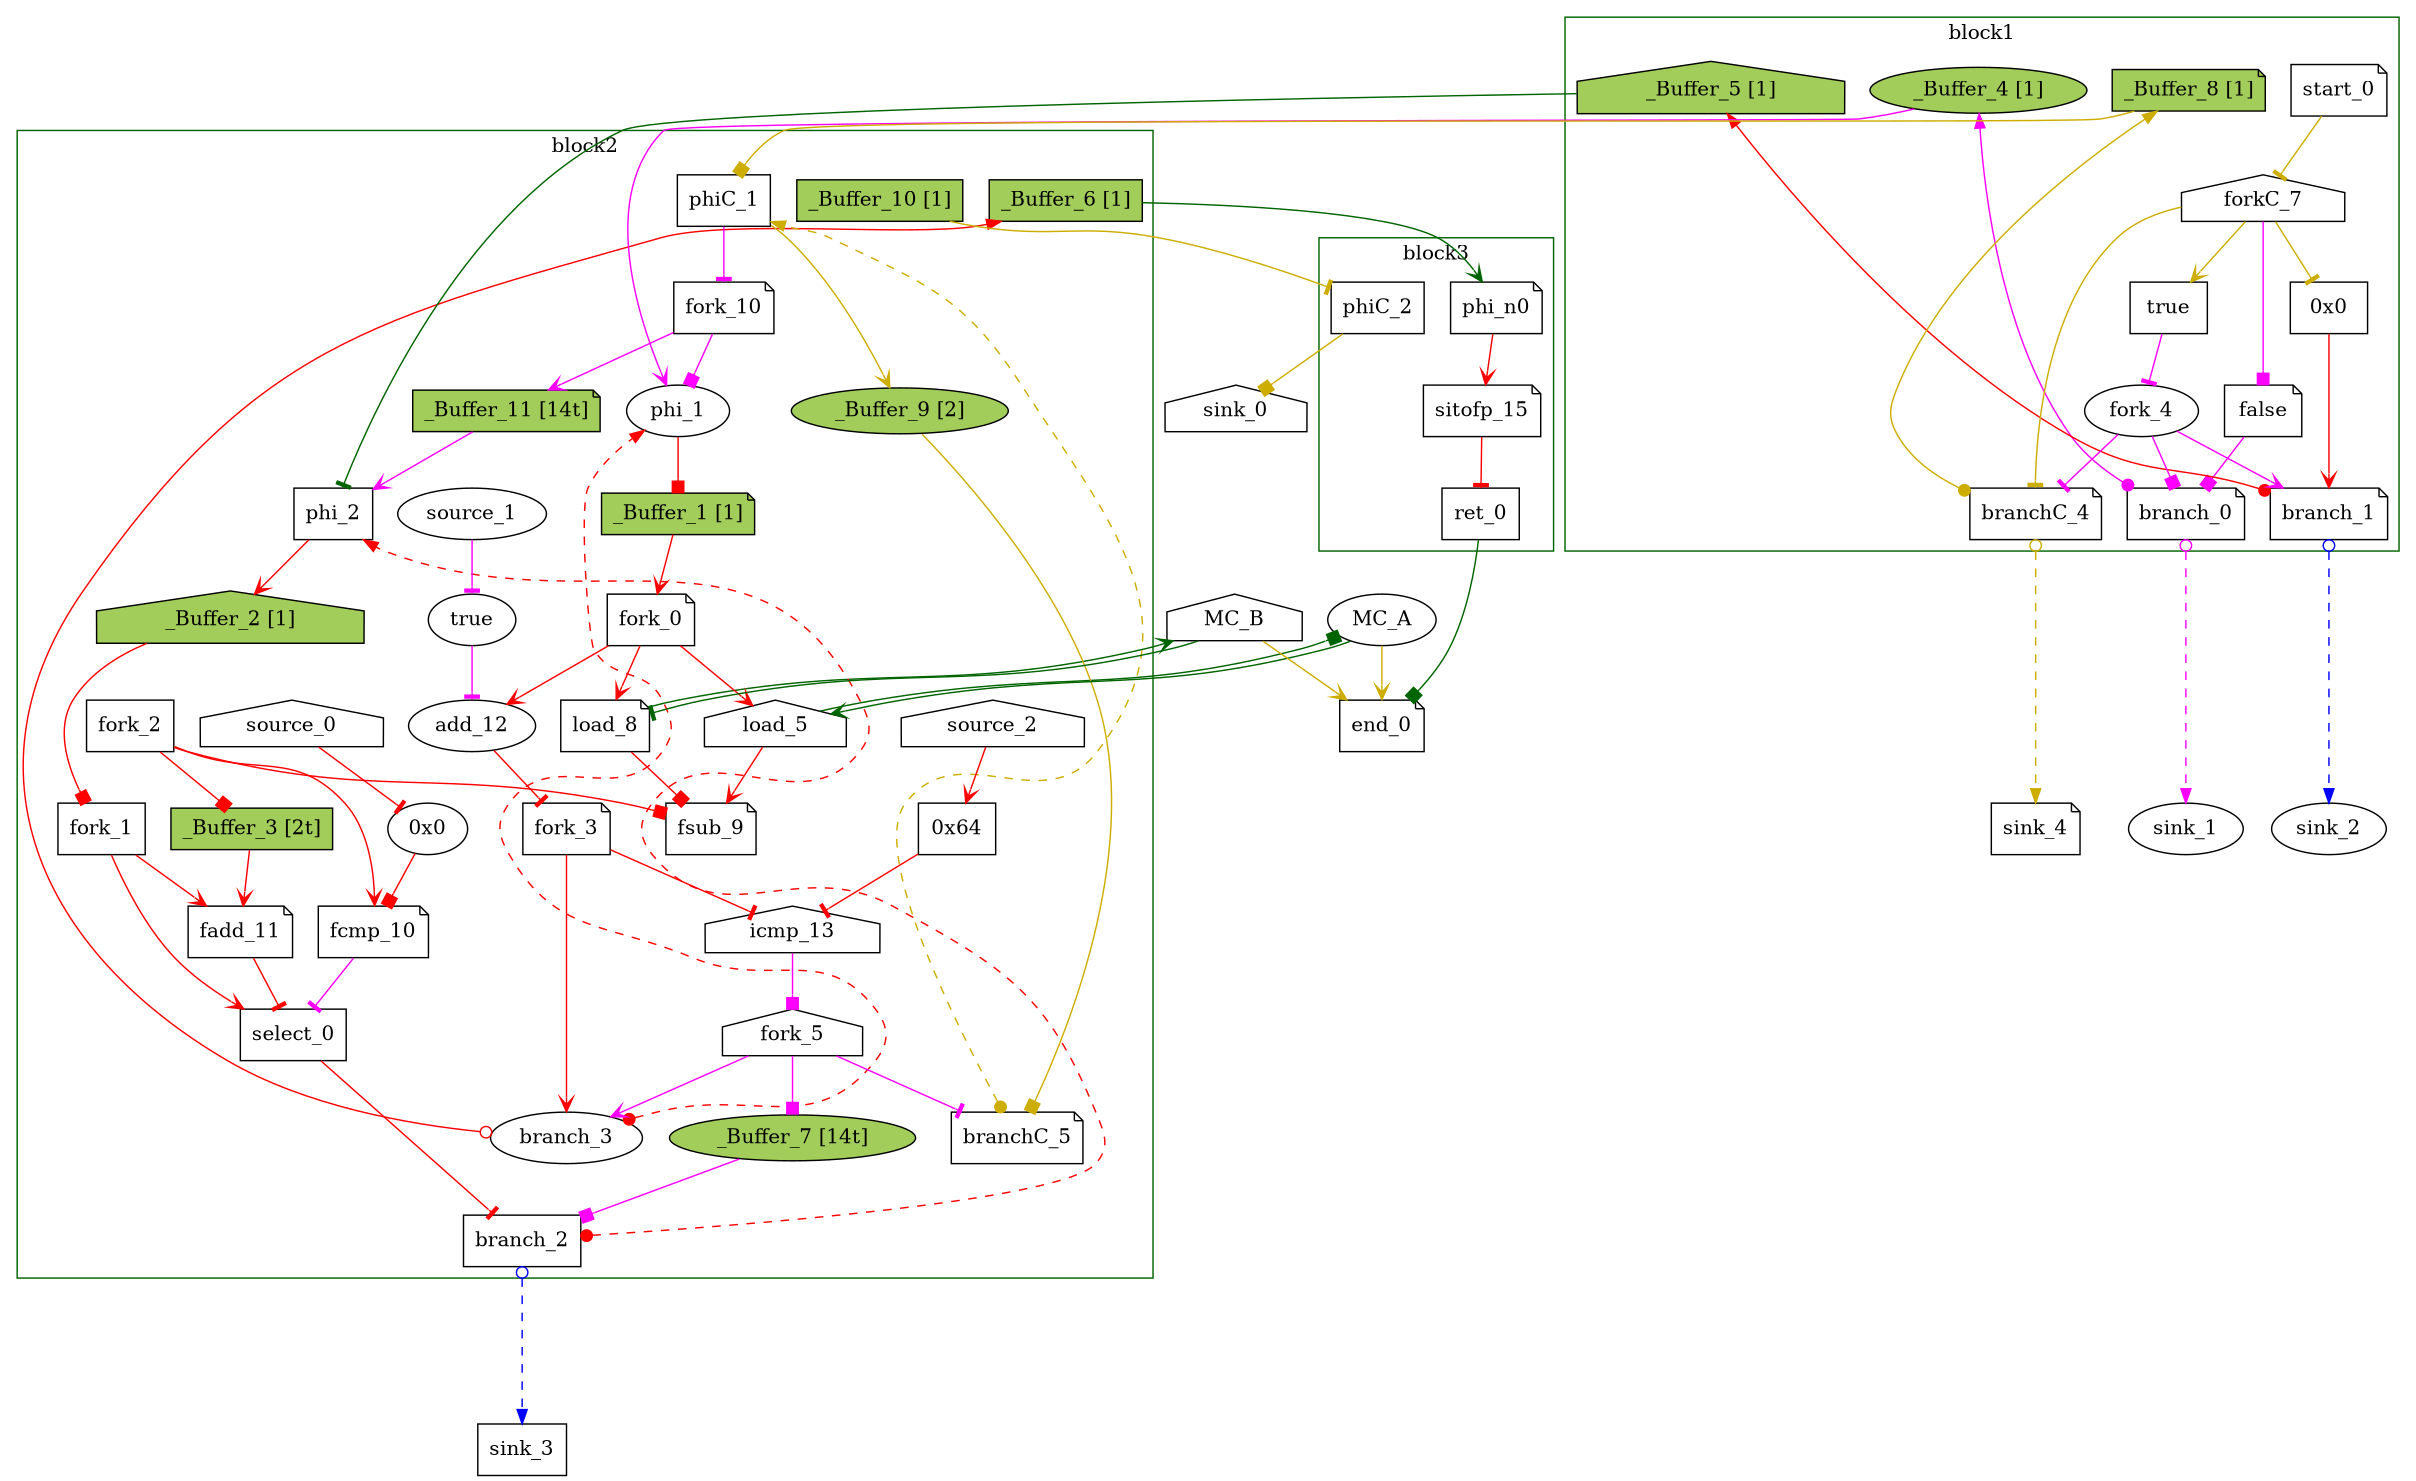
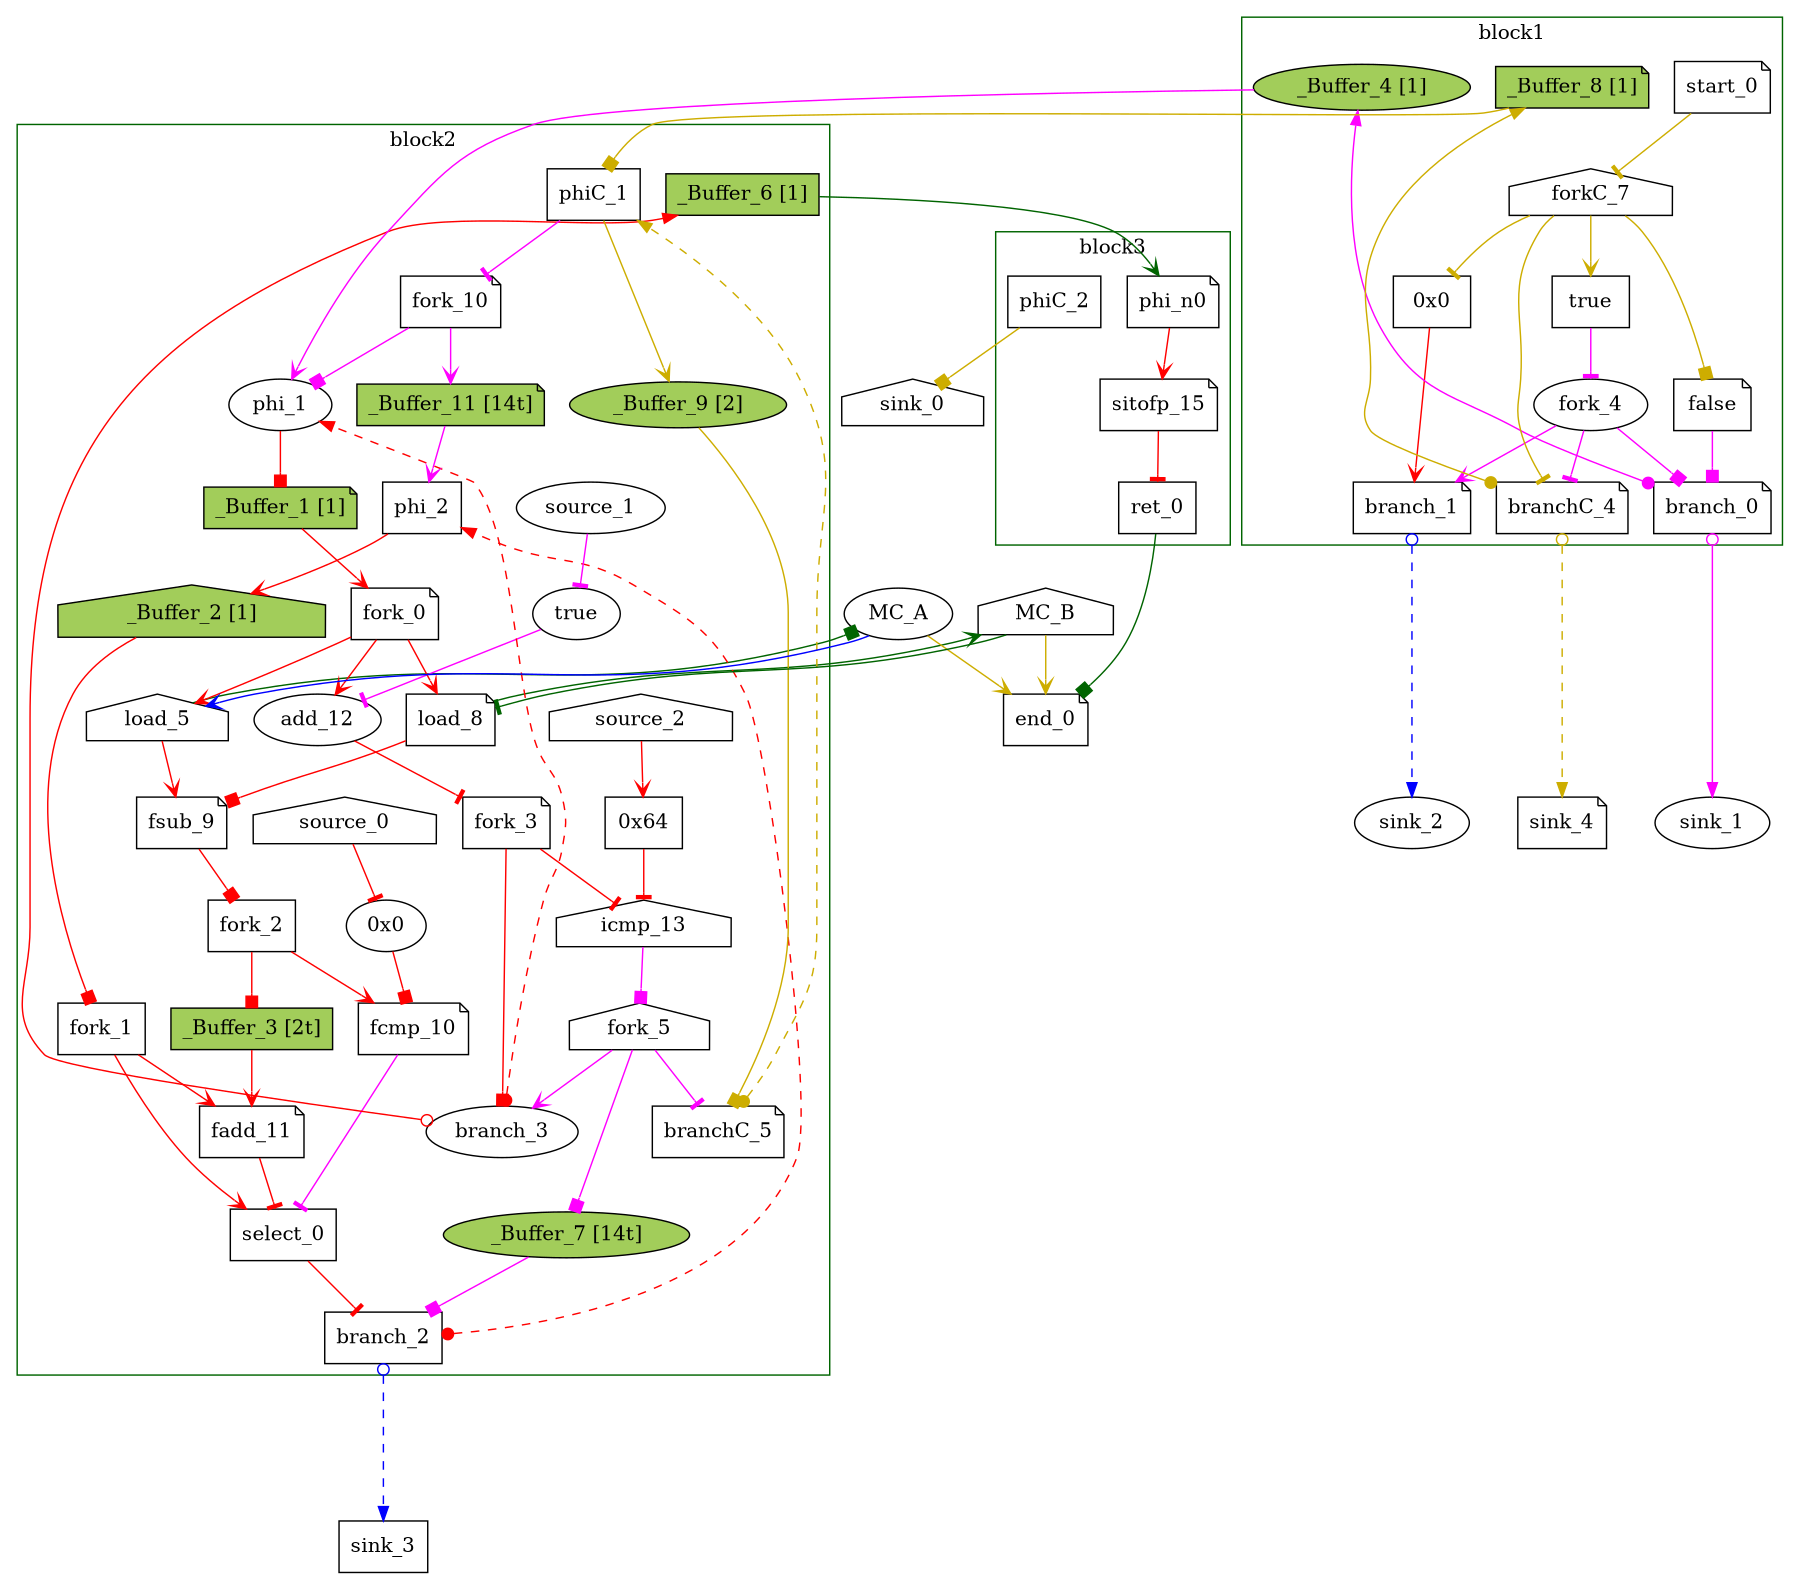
  digraph {
    node [bbID=2 in="in1:32" out="out1:32" shape=note type=Buffer]
    edge [arrowhead=vee color=red from=out1 to=in1]
    phi_1 [delay=0.366 in="in1?:1 in2:7 in3:7" out="out1:7" shape=ellipse type=Mux]
    phi_2 [delay=0.366 in="in1?:1 in2:32 in3:32" retimingDiff=14 shape=box type=Mux]
    load_5 [in="in1:32 in2:7" latency=2 offset=0 op=mc_load_op out="out1:32 out2:7" portID=0 retimingDiff=2 shape=house type=Operator]
    load_8 [in="in1:32 in2:7" latency=2 offset=0 op=mc_load_op out="out1:32 out2:7" portID=0 retimingDiff=2 type=Operator]
    fsub_9 [delay=0.966 in="in1:32 in2:32" latency=10 op=fsub_op retimingDiff=10 type=Operator]
    n6 [label="0x0" retimingDiff=13 shape=ellipse type=Constant value="0x0"]
    fcmp_10 [delay=0.966 in="in1:32 in2:32" latency=2 op=fcmp_oge_op out="out1:1" retimingDiff=2 type=Operator]
    fadd_11 [delay=0.966 in="in1:32 in2:32" latency=10 op=fadd_op retimingDiff=10 type=Operator]
    select_0 [in="in1?:1 in2+:32 in3-:32" op=select_op retimingDiff=15 shape=box type=Operator]
    n10 [in="in1:1" label=true out="out1:1" retimingDiff=1 shape=ellipse type=Constant value="0x1"]
    add_12 [delay=1.693 in="in1:7 in2:7" op=add_op out="out1:7" retimingDiff=1 shape=ellipse type=Operator]
    n12 [in="in1:7" label="0x64" out="out1:7" retimingDiff=1 shape=box type=Constant value="0x64"]
    icmp_13 [delay=1.53 in="in1:7 in2:7" op=icmp_ult_op out="out1:1" retimingDiff=1 shape=house type=Operator]
    fork_0 [in="in1:7" out="out1:7 out2:7 out3:7" retimingDiff=1 type=Fork]
    fork_1 [out="out1:32 out2:32" retimingDiff=15 shape=box type=Fork]
    fork_2 [out="out1:32 out2:32" retimingDiff=13 shape=box type=Fork]
    fork_3 [in="in1:7" out="out1:7 out2:7" retimingDiff=1 type=Fork]
    branch_2 [in="in1:32 in2?:1" out="out1+:32 out2-:32" retimingDiff=15 shape=box type=Branch]
    branch_3 [in="in1:7 in2?:1" out="out1+:7 out2-:7" retimingDiff=1 shape=ellipse type=Branch]
    fork_5 [in="in1:1" out="out1:1 out2:1 out3:1" retimingDiff=1 shape=house type=Fork]
    phiC_1 [delay=0.166 in="in1:0 in2:0" out="out1:0 out2?:1" shape=box type=CntrlMerge]
    branchC_5 [in="in1:0 in2?:1" out="out1+:0 out2-:0" retimingDiff=1 type=Branch]
    source_0 [retimingDiff=13 shape=house type=Source in=""]
    source_1 [out="out1:1" retimingDiff=1 shape=ellipse type=Source in=""]
    source_2 [out="out1:7" retimingDiff=1 shape=house type=Source in=""]
    fork_10 [in="in1:1" out="out1:1 out2:1" type=Fork]
    n27 [fillcolor=darkolivegreen3 height=0.4 in="in1:7" label="_Buffer_1 [1]" out="out1:7" slots=1 style=filled transparent=false]
    n28 [fillcolor=darkolivegreen3 height=0.4 label="_Buffer_2 [1]" shape=house slots=1 style=filled transparent=false]
    n29 [fillcolor=darkolivegreen3 height=0.4 label="_Buffer_3 [2t]" shape=box slots=2 style=filled transparent=true]
    n30 [fillcolor=darkolivegreen3 height=0.4 in="in1:7" label="_Buffer_6 [1]" out="out1:7" shape=box slots=1 style=filled transparent=false]
    n31 [fillcolor=darkolivegreen3 height=0.4 in="in1:1" label="_Buffer_7 [14t]" out="out1:1" shape=ellipse slots=14 style=filled transparent=true]
    n32 [fillcolor=darkolivegreen3 height=0.4 in="in1:0" label="_Buffer_9 [2]" out="out1:0" shape=ellipse slots=2 style=filled transparent=false]
-   n33 [fillcolor=darkolivegreen3 height=0.4 in="in1:0" label="_Buffer_10 [1]" out="out1:0" shape=box slots=1 style=filled transparent=false]
    n34 [fillcolor=darkolivegreen3 height=0.4 in="in1:1" label="_Buffer_11 [14t]" out="out1:1" slots=14 style=filled transparent=true]
    n35 [bbID=1 in="in1:1" label=true out="out1:1" shape=box type=Constant value="0x1"]
    n36 [bbID=1 in="in1:1" label=false out="out1:1" type=Constant value="0x0"]
    n37 [bbID=1 label="0x0" shape=box type=Constant value="0x0"]
    branch_0 [bbID=1 in="in1:1 in2?:1" out="out1+:1 out2-:1" type=Branch]
    branch_1 [bbID=1 in="in1:32 in2?:1" out="out1+:32 out2-:32" type=Branch]
    fork_4 [bbID=1 in="in1:1" out="out1:1 out2:1 out3:1" shape=ellipse type=Fork]
    start_0 [bbID=1 in="in1:0" out="out1:0" type=Entry]
    forkC_7 [bbID=1 in="in1:0" out="out1:0 out2:0 out3:0 out4:0" shape=house type=Fork]
    branchC_4 [bbID=1 in="in1:0 in2?:1" out="out1+:0 out2-:0" type=Branch]
    n44 [bbID=1 fillcolor=darkolivegreen3 height=0.4 in="in1:1" label="_Buffer_4 [1]" out="out1:1" shape=ellipse slots=1 style=filled transparent=false]
-   n45 [bbID=1 fillcolor=darkolivegreen3 height=0.4 label="_Buffer_5 [1]" shape=house slots=1 style=filled transparent=false]
    n46 [bbID=1 fillcolor=darkolivegreen3 height=0.4 in="in1:0" label="_Buffer_8 [1]" out="out1:0" slots=1 style=filled transparent=false]
    sitofp_15 [bbID=3 op=sitofp_op type=Operator]
    ret_0 [bbID=3 op=ret_op shape=box type=Operator]
    phi_n0 [bbID=3 in="in1:7" out="out1:7" type=Merge]
    phiC_2 [bbID=3 delay=0.166 in="in1:0" out="out1:0" shape=box type=Merge]
    MC_A [bbID=0 bbcount=0 in="in1:7*l0a" ldcount=1 memory=A out="out1:32*l0d out2:0*e" shape=ellipse stcount=0 type=MC]
    MC_B [bbID=0 bbcount=0 in="in1:7*l0a" ldcount=1 memory=B out="out1:32*l0d out2:0*e" shape=house stcount=0 type=MC]
    sink_3 [bbID=0 shape=box type=Sink out=""]
    sink_1 [bbID=0 in="in1:1" shape=ellipse type=Sink out=""]
    sink_2 [bbID=0 shape=ellipse type=Sink out=""]
    sink_4 [bbID=0 in="in1:0" type=Sink out=""]
    end_0 [bbID=0 in="in1:0*e in2:0*e in3:32" type=Exit]
    sink_0 [bbID=0 in="in1:0" shape=house type=Sink out=""]
    subgraph cluster_1 {
      color=darkgreen
      label=block2
      phi_1
      phi_2
      load_5
      load_8
      fsub_9
      n6
      fcmp_10
      fadd_11
      select_0
      n10
      add_12
      n12
      icmp_13
      fork_0
      fork_1
      fork_2
      fork_3
      branch_2
      branch_3
      fork_5
      phiC_1
      branchC_5
      source_0
      source_1
      source_2
      fork_10
      n27
      n28
      n29
      n30
      n31
      n32
-     n33
      n34
    }
    subgraph cluster_2 {
      color=darkgreen
      label=block1
      n35
      n36
      n37
      branch_0
      branch_1
      fork_4
      start_0
      forkC_7
      branchC_4
      n44
-     n45
      n46
    }
    subgraph cluster_3 {
      color=darkgreen
      label=block3
      sitofp_15
      ret_0
      phi_n0
      phiC_2
    }
    phi_1 -> n27 [arrowhead=box]
    phi_2 -> n28
    load_5 -> fsub_9
    load_5 -> MC_A [arrowhead=box color=darkgreen from=out2]
    load_8 -> fsub_9 [arrowhead=box to=in2]
    load_8 -> MC_B [color=darkgreen from=out2]
-   fork_2 -> fsub_9 [arrowhead=box]
+   fsub_9 -> fork_2 [arrowhead=box]
    n6 -> fcmp_10 [arrowhead=box to=in2]
    fcmp_10 -> select_0 [arrowhead=tee color=magenta]
    fadd_11 -> select_0 [arrowhead=tee to=in2]
    select_0 -> branch_2 [arrowhead=tee]
    n10 -> add_12 [arrowhead=tee color=magenta to=in2]
    add_12 -> fork_3 [arrowhead=tee]
    n12 -> icmp_13 [arrowhead=tee to=in2]
    icmp_13 -> fork_5 [arrowhead=box color=magenta]
    fork_0 -> load_5 [from=out2 to=in2]
    fork_0 -> load_8 [from=out3 to=in2]
    fork_0 -> add_12
    fork_1 -> fadd_11
    fork_1 -> select_0 [from=out2 to=in3]
    fork_2 -> fcmp_10
    fork_2 -> n29 [arrowhead=box from=out2]
    fork_3 -> icmp_13 [arrowhead=tee]
-   fork_3 -> branch_3 [from=out2]
+   fork_3 -> branch_3 [arrowhead=box from=out2]
    branch_2 -> phi_2 [arrowhead=normal arrowtail=dot constraint=false dir=both minlen=3 style=dashed to=in3]
    branch_2 -> sink_3 [arrowhead=normal arrowtail=odot color=blue dir=both from=out2 minlen=3 style=dashed]
    branch_3 -> phi_1 [arrowhead=normal arrowtail=dot constraint=false dir=both minlen=3 style=dashed to=in3]
    branch_3 -> n30 [arrowhead=normal arrowtail=odot constraint=false dir=both from=out2]
    fork_5 -> branch_3 [color=magenta to=in2]
    fork_5 -> branchC_5 [arrowhead=tee color=magenta from=out3 to=in2]
    fork_5 -> n31 [arrowhead=box color=magenta from=out2]
    phiC_1 -> fork_10 [arrowhead=tee color=magenta from=out2]
    phiC_1 -> n32 [color=gold3]
    branchC_5 -> phiC_1 [arrowhead=normal arrowtail=dot color=gold3 constraint=false dir=both minlen=3 style=dashed to=in2]
    source_0 -> n6 [arrowhead=tee]
    source_1 -> n10 [arrowhead=tee color=magenta]
    source_2 -> n12
    fork_10 -> phi_1 [arrowhead=box color=magenta]
    fork_10 -> n34 [color=magenta from=out2]
    n27 -> fork_0
    n28 -> fork_1 [arrowhead=box]
    n29 -> fadd_11 [to=in2]
    n30 -> phi_n0 [color=darkgreen]
    n31 -> branch_2 [arrowhead=box color=magenta to=in2]
    n32 -> branchC_5 [arrowhead=box color=gold3]
-   n33 -> phiC_2 [arrowhead=tee color=gold3]
    n34 -> phi_2 [color=magenta]
    n35 -> fork_4 [arrowhead=tee color=magenta]
    n36 -> branch_0 [arrowhead=box color=magenta]
    n37 -> branch_1
    branch_0 -> n44 [arrowhead=normal arrowtail=dot color=magenta constraint=false dir=both]
-   branch_0 -> sink_1 [arrowhead=normal arrowtail=odot color=magenta dir=both from=out2 minlen=3 style=dashed]
-   branch_1 -> n45 [arrowhead=normal arrowtail=dot constraint=false dir=both]
+   branch_0 -> sink_1 [arrowhead=normal arrowtail=odot color=magenta dir=both from=out2 minlen=3 style=solid]
    branch_1 -> sink_2 [arrowhead=normal arrowtail=odot color=blue dir=both from=out2 minlen=3 style=dashed]
    fork_4 -> branch_0 [arrowhead=box color=magenta from=out2 to=in2]
    fork_4 -> branch_1 [color=magenta to=in2]
    fork_4 -> branchC_4 [arrowhead=tee color=magenta from=out3 to=in2]
    start_0 -> forkC_7 [arrowhead=tee color=gold3]
    forkC_7 -> n35 [color=gold3 from=out4]
-   forkC_7 -> n36 [arrowhead=box color=magenta]
+   forkC_7 -> n36 [arrowhead=box color=gold3]
    forkC_7 -> n37 [arrowhead=tee color=gold3 from=out2]
    forkC_7 -> branchC_4 [arrowhead=tee color=gold3 from=out3]
    branchC_4 -> n46 [arrowhead=normal arrowtail=dot color=gold3 constraint=false dir=both]
    branchC_4 -> sink_4 [arrowhead=normal arrowtail=odot color=gold3 dir=both from=out2 minlen=3 style=dashed]
    n44 -> phi_1 [color=magenta to=in2]
-   n45 -> phi_2 [arrowhead=tee color=darkgreen to=in2]
    n46 -> phiC_1 [arrowhead=box color=gold3]
    sitofp_15 -> ret_0 [arrowhead=tee]
    ret_0 -> end_0 [arrowhead=box color=darkgreen to=in3]
    phi_n0 -> sitofp_15
    phiC_2 -> sink_0 [arrowhead=box color=gold3]
-   MC_A -> load_5 [color=darkgreen]
+   MC_A -> load_5 [color=blue]
    MC_A -> end_0 [color=gold3 from=out2]
    MC_B -> load_8 [arrowhead=tee color=darkgreen]
    MC_B -> end_0 [color=gold3 from=out2 to=in2]
  }
